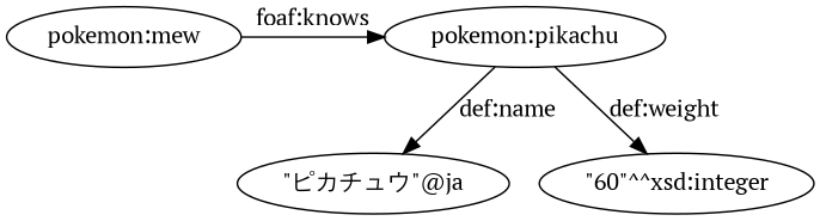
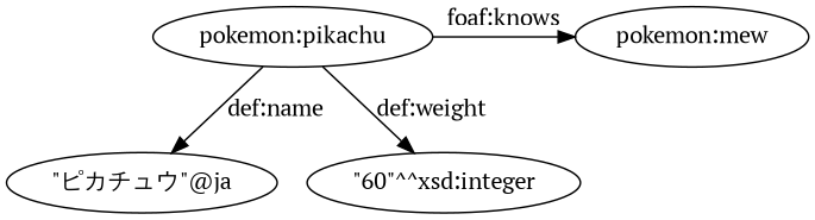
  digraph {
    fontname="PT Serif"
    node [fontname="PT Serif"]
    edge [fontname="PT Serif"]
    n1 [label=<pokemon:mew>]
    n2 [label=<pokemon:pikachu>]
    n3 [label=<"ピカチュウ"@ja>]
    n4 [label=<"60"^^xsd:integer>]
    subgraph sub_1 {
      rank=same
      n1
      n2
    }
-   n1 -> n2 [label=<foaf:knows>]
+   n2 -> n1 [label=<foaf:knows>]
    n2 -> n3 [label=<def:name>]
    n2 -> n4 [label=<def:weight>]
  }
